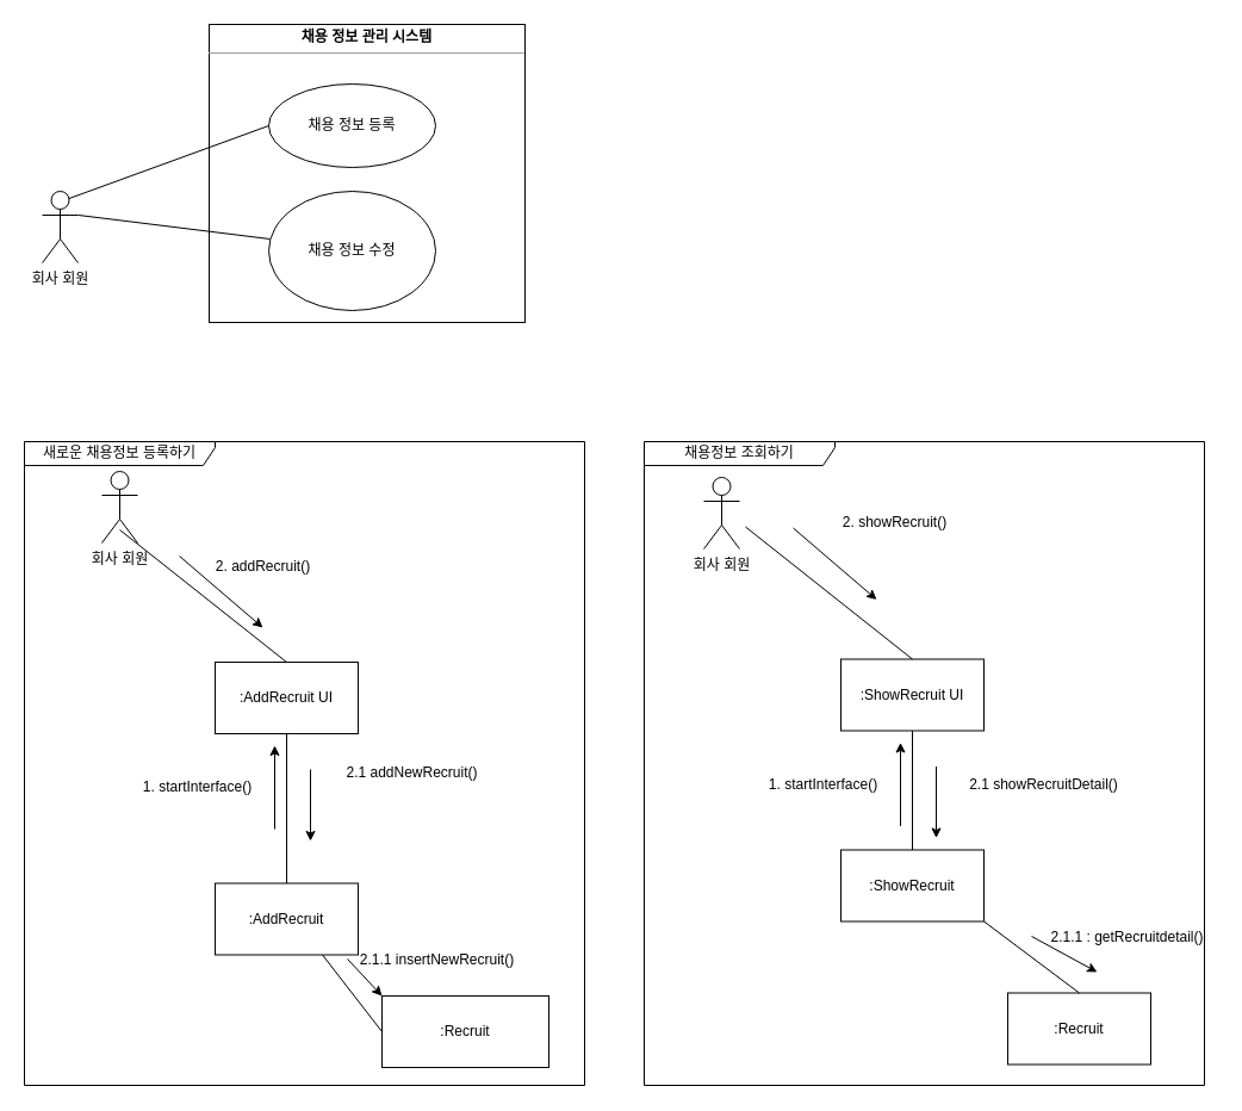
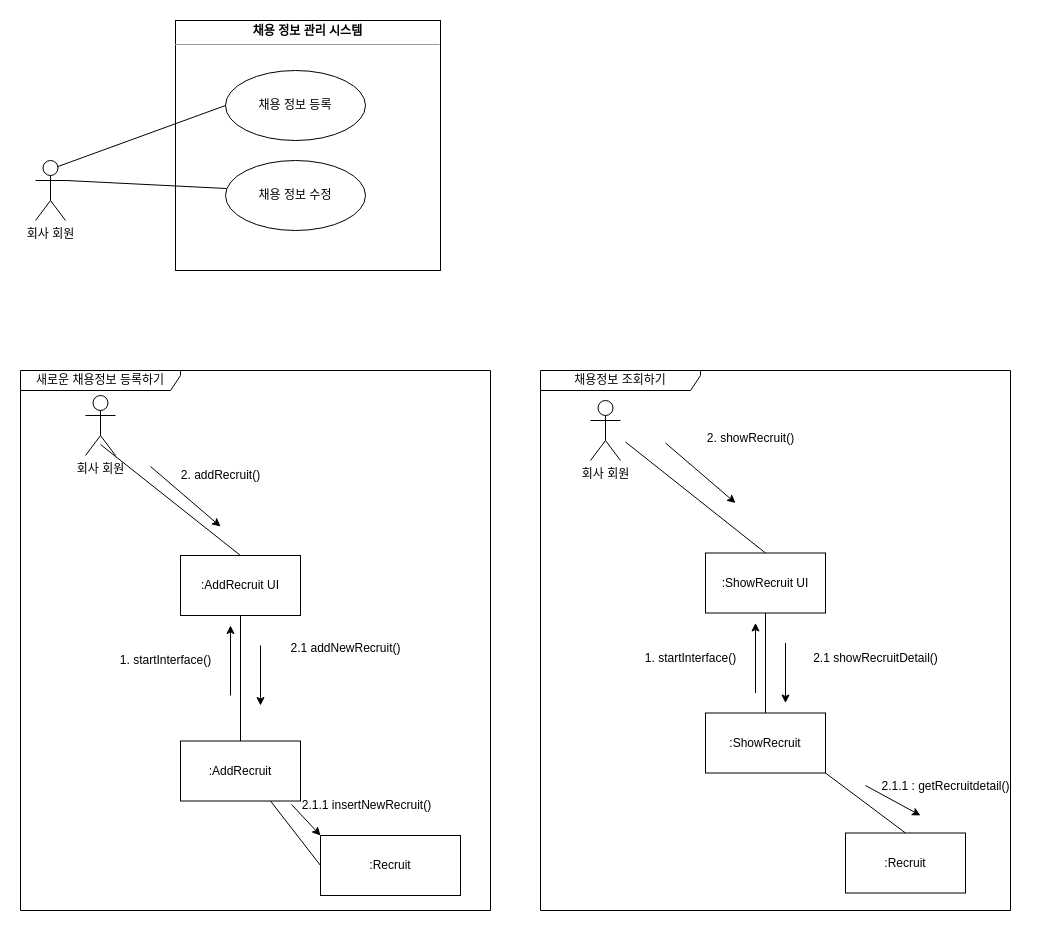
  <mxCell id="0" />
  <mxCell id="1" parent="0" />
  <mxCell id="2" value="&lt;p style=&quot;margin:0px;margin-top:4px;text-align:center;&quot;&gt;&lt;b&gt;채용 정보 관리 시스템&lt;/b&gt;&lt;/p&gt;&lt;hr size=&quot;1&quot;&gt;&lt;div style=&quot;height:2px;&quot;&gt;&lt;/div&gt;" style="verticalAlign=top;align=left;overflow=fill;fontSize=12;fontFamily=Helvetica;html=1;whiteSpace=wrap;" parent="1" vertex="1"><mxGeometry x="175" y="20" width="265" height="250" as="geometry" /></mxCell>
  <mxCell id="3" value="회사 회원" style="shape=umlActor;verticalLabelPosition=bottom;verticalAlign=top;html=1;" parent="1" vertex="1"><mxGeometry x="35" y="160" width="30" height="60" as="geometry" /></mxCell>
  <mxCell id="4" value="채용 정보 등록" style="ellipse;whiteSpace=wrap;html=1;" parent="1" vertex="1"><mxGeometry x="225" y="70" width="140" height="70" as="geometry" /></mxCell>
- <mxCell id="5" value="채용 정보 수정" style="ellipse;whiteSpace=wrap;html=1;" parent="1" vertex="1"><mxGeometry x="225" y="160" width="140" height="100" as="geometry" /></mxCell>
+ <mxCell id="5" value="채용 정보 수정" style="ellipse;whiteSpace=wrap;html=1;" parent="1" vertex="1"><mxGeometry x="225" y="160" width="140" height="70" as="geometry" /></mxCell>
  <mxCell id="6" value="" style="endArrow=none;html=1;rounded=0;entryX=0;entryY=0.5;entryDx=0;entryDy=0;exitX=0.75;exitY=0.1;exitDx=0;exitDy=0;exitPerimeter=0;" parent="1" source="3" target="4" edge="1"><mxGeometry width="50" height="50" relative="1" as="geometry"><mxPoint x="15" y="100" as="sourcePoint" /><mxPoint x="65" y="50" as="targetPoint" /></mxGeometry></mxCell>
  <mxCell id="7" value="" style="endArrow=none;html=1;rounded=0;entryX=0.007;entryY=0.4;entryDx=0;entryDy=0;entryPerimeter=0;exitX=1;exitY=0.333;exitDx=0;exitDy=0;exitPerimeter=0;" parent="1" source="3" target="5" edge="1"><mxGeometry width="50" height="50" relative="1" as="geometry"><mxPoint x="35" y="304" as="sourcePoint" /><mxPoint x="202" y="440" as="targetPoint" /></mxGeometry></mxCell>
  <mxCell id="8" value="회사 회원" style="shape=umlActor;verticalLabelPosition=bottom;verticalAlign=top;html=1;" parent="1" vertex="1"><mxGeometry x="85" y="395" width="30" height="60" as="geometry" /></mxCell>
  <mxCell id="9" value=":AddRecruit UI" style="rounded=0;whiteSpace=wrap;html=1;" parent="1" vertex="1"><mxGeometry x="180" y="555" width="120" height="60" as="geometry" /></mxCell>
  <mxCell id="10" value=":AddRecruit" style="whiteSpace=wrap;html=1;" parent="1" vertex="1"><mxGeometry x="180" y="740.5" width="120" height="60" as="geometry" /></mxCell>
  <mxCell id="11" value="" style="endArrow=none;html=1;rounded=0;entryX=0.5;entryY=0;entryDx=0;entryDy=0;exitX=0.5;exitY=0.817;exitDx=0;exitDy=0;exitPerimeter=0;" parent="1" source="8" target="9" edge="1"><mxGeometry width="50" height="50" relative="1" as="geometry"><mxPoint x="220" y="535" as="sourcePoint" /><mxPoint x="270" y="485" as="targetPoint" /></mxGeometry></mxCell>
  <mxCell id="12" value="" style="endArrow=none;html=1;rounded=0;entryX=0.5;entryY=0;entryDx=0;entryDy=0;exitX=0.5;exitY=1;exitDx=0;exitDy=0;" parent="1" source="9" target="10" edge="1"><mxGeometry width="50" height="50" relative="1" as="geometry"><mxPoint x="315" y="715" as="sourcePoint" /><mxPoint x="100" y="725" as="targetPoint" /></mxGeometry></mxCell>
  <mxCell id="13" value="" style="endArrow=classic;html=1;rounded=0;" parent="1" edge="1"><mxGeometry width="50" height="50" relative="1" as="geometry"><mxPoint x="150" y="466" as="sourcePoint" /><mxPoint x="220" y="526" as="targetPoint" /><Array as="points" /></mxGeometry></mxCell>
  <mxCell id="14" value="" style="endArrow=classic;html=1;rounded=0;" parent="1" edge="1"><mxGeometry width="50" height="50" relative="1" as="geometry"><mxPoint x="260" y="645" as="sourcePoint" /><mxPoint x="260" y="705" as="targetPoint" /></mxGeometry></mxCell>
  <mxCell id="15" value="새로운 채용정보 등록하기" style="shape=umlFrame;whiteSpace=wrap;html=1;pointerEvents=0;width=160;height=20;" parent="1" vertex="1"><mxGeometry x="20" y="370" width="470" height="540" as="geometry" /></mxCell>
  <mxCell id="16" value=":Recruit" style="whiteSpace=wrap;html=1;" parent="1" vertex="1"><mxGeometry x="320" y="835" width="140" height="60" as="geometry" /></mxCell>
  <mxCell id="17" value="1. startInterface()" style="text;html=1;align=center;verticalAlign=middle;resizable=0;points=[];autosize=1;strokeColor=none;fillColor=none;" parent="1" vertex="1"><mxGeometry x="110" y="645" width="110" height="30" as="geometry" /></mxCell>
  <mxCell id="18" value="" style="endArrow=classic;html=1;rounded=0;" parent="1" edge="1"><mxGeometry width="50" height="50" relative="1" as="geometry"><mxPoint x="230" y="695" as="sourcePoint" /><mxPoint x="230" y="625" as="targetPoint" /></mxGeometry></mxCell>
  <mxCell id="19" value="2. addRecruit()" style="text;html=1;align=center;verticalAlign=middle;resizable=0;points=[];autosize=1;strokeColor=none;fillColor=none;" parent="1" vertex="1"><mxGeometry x="170" y="460" width="100" height="30" as="geometry" /></mxCell>
  <mxCell id="20" value="회사 회원" style="shape=umlActor;verticalLabelPosition=bottom;verticalAlign=top;html=1;" parent="1" vertex="1"><mxGeometry x="590" y="400" width="30" height="60" as="geometry" /></mxCell>
  <mxCell id="21" value=":ShowRecruit UI" style="rounded=0;whiteSpace=wrap;html=1;" parent="1" vertex="1"><mxGeometry x="705" y="552.5" width="120" height="60" as="geometry" /></mxCell>
  <mxCell id="22" value=":ShowRecruit" style="whiteSpace=wrap;html=1;" parent="1" vertex="1"><mxGeometry x="705" y="712.5" width="120" height="60" as="geometry" /></mxCell>
  <mxCell id="23" value="" style="endArrow=none;html=1;rounded=0;entryX=0.5;entryY=0;entryDx=0;entryDy=0;exitX=0.5;exitY=0.817;exitDx=0;exitDy=0;exitPerimeter=0;" parent="1" target="21" edge="1"><mxGeometry width="50" height="50" relative="1" as="geometry"><mxPoint x="625" y="441.52" as="sourcePoint" /><mxPoint x="795" y="482.5" as="targetPoint" /></mxGeometry></mxCell>
  <mxCell id="24" value="" style="endArrow=none;html=1;rounded=0;entryX=0.5;entryY=0;entryDx=0;entryDy=0;exitX=0.5;exitY=1;exitDx=0;exitDy=0;" parent="1" source="21" target="22" edge="1"><mxGeometry width="50" height="50" relative="1" as="geometry"><mxPoint x="840" y="712.5" as="sourcePoint" /><mxPoint x="625" y="722.5" as="targetPoint" /></mxGeometry></mxCell>
  <mxCell id="25" value="" style="endArrow=classic;html=1;rounded=0;" parent="1" edge="1"><mxGeometry width="50" height="50" relative="1" as="geometry"><mxPoint x="665" y="442.5" as="sourcePoint" /><mxPoint x="735" y="502.5" as="targetPoint" /><Array as="points" /></mxGeometry></mxCell>
  <mxCell id="26" value="" style="endArrow=classic;html=1;rounded=0;" parent="1" edge="1"><mxGeometry width="50" height="50" relative="1" as="geometry"><mxPoint x="785" y="642.5" as="sourcePoint" /><mxPoint x="785" y="702.5" as="targetPoint" /></mxGeometry></mxCell>
  <mxCell id="27" value="채용정보 조회하기" style="shape=umlFrame;whiteSpace=wrap;html=1;pointerEvents=0;width=160;height=20;" parent="1" vertex="1"><mxGeometry x="540" y="370" width="470" height="540" as="geometry" /></mxCell>
  <mxCell id="28" value=":Recruit" style="whiteSpace=wrap;html=1;" parent="1" vertex="1"><mxGeometry x="845" y="832.5" width="120" height="60" as="geometry" /></mxCell>
  <mxCell id="29" value="" style="endArrow=none;html=1;rounded=0;entryX=0.5;entryY=0;entryDx=0;entryDy=0;exitX=1;exitY=1;exitDx=0;exitDy=0;" parent="1" source="22" target="28" edge="1"><mxGeometry width="50" height="50" relative="1" as="geometry"><mxPoint x="765" y="682.5" as="sourcePoint" /><mxPoint x="815" y="632.5" as="targetPoint" /></mxGeometry></mxCell>
  <mxCell id="30" value="1. startInterface()" style="text;html=1;align=center;verticalAlign=middle;resizable=0;points=[];autosize=1;strokeColor=none;fillColor=none;" parent="1" vertex="1"><mxGeometry x="635" y="642.5" width="110" height="30" as="geometry" /></mxCell>
  <mxCell id="31" value="" style="endArrow=classic;html=1;rounded=0;" parent="1" edge="1"><mxGeometry width="50" height="50" relative="1" as="geometry"><mxPoint x="755" y="692.5" as="sourcePoint" /><mxPoint x="755" y="622.5" as="targetPoint" /></mxGeometry></mxCell>
  <mxCell id="32" value="2. showRecruit()" style="text;html=1;align=center;verticalAlign=middle;resizable=0;points=[];autosize=1;strokeColor=none;fillColor=none;" parent="1" vertex="1"><mxGeometry x="695" y="422.5" width="110" height="30" as="geometry" /></mxCell>
  <mxCell id="33" value="2.1.1 : getRecruitdetail()" style="text;html=1;align=center;verticalAlign=middle;resizable=0;points=[];autosize=1;strokeColor=none;fillColor=none;" parent="1" vertex="1"><mxGeometry x="870" y="770.5" width="150" height="30" as="geometry" /></mxCell>
  <mxCell id="34" value="" style="endArrow=classic;html=1;rounded=0;" parent="1" edge="1"><mxGeometry width="50" height="50" relative="1" as="geometry"><mxPoint x="865" y="785" as="sourcePoint" /><mxPoint x="920" y="815" as="targetPoint" /><Array as="points" /></mxGeometry></mxCell>
  <mxCell id="35" value="" style="endArrow=none;html=1;rounded=0;entryX=0;entryY=0.5;entryDx=0;entryDy=0;exitX=0.75;exitY=1;exitDx=0;exitDy=0;" parent="1" source="10" target="16" edge="1"><mxGeometry width="50" height="50" relative="1" as="geometry"><mxPoint x="190" y="865" as="sourcePoint" /><mxPoint x="204" y="786" as="targetPoint" /></mxGeometry></mxCell>
  <mxCell id="36" value="2.1.1 insertNewRecruit()" style="text;html=1;align=center;verticalAlign=middle;resizable=0;points=[];autosize=1;strokeColor=none;fillColor=none;" parent="1" vertex="1"><mxGeometry x="290.5" y="790" width="150" height="30" as="geometry" /></mxCell>
  <mxCell id="37" value="" style="endArrow=classic;html=1;rounded=0;exitX=0.925;exitY=1.058;exitDx=0;exitDy=0;exitPerimeter=0;entryX=0;entryY=0;entryDx=0;entryDy=0;" parent="1" source="10" target="16" edge="1"><mxGeometry width="50" height="50" relative="1" as="geometry"><mxPoint x="174.5" y="795" as="sourcePoint" /><mxPoint x="150" y="825" as="targetPoint" /></mxGeometry></mxCell>
  <mxCell id="38" value="2.1 addNewRecruit()" style="text;html=1;align=center;verticalAlign=middle;resizable=0;points=[];autosize=1;strokeColor=none;fillColor=none;" parent="1" vertex="1"><mxGeometry x="280" y="632.5" width="130" height="30" as="geometry" /></mxCell>
  <mxCell id="39" value="2.1 showRecruitDetail()" style="text;html=1;align=center;verticalAlign=middle;resizable=0;points=[];autosize=1;strokeColor=none;fillColor=none;" parent="1" vertex="1"><mxGeometry x="800" y="642.5" width="150" height="30" as="geometry" /></mxCell>
